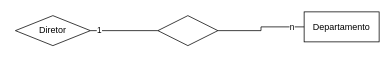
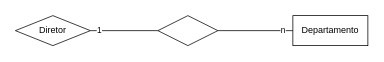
  <mxCell id="0" />
  <mxCell id="1" parent="0" />
  <mxCell id="2" style="edgeStyle=orthogonalEdgeStyle;rounded=0;orthogonalLoop=1;jettySize=auto;html=1;exitX=1;exitY=0.5;exitDx=0;exitDy=0;entryX=0;entryY=0.5;entryDx=0;entryDy=0;endArrow=none;endFill=0;" edge="1" parent="1" source="4" target="8"><mxGeometry relative="1" as="geometry" /></mxCell>
  <mxCell id="3" value="1" style="edgeLabel;html=1;align=center;verticalAlign=middle;resizable=0;points=[];" vertex="1" connectable="0" parent="2"><mxGeometry x="-0.789" y="1" relative="1" as="geometry"><mxPoint x="2" as="offset" /></mxGeometry></mxCell>
  <mxCell id="4" value="Diretor" style="rhombus;whiteSpace=wrap;html=1;align=center;" vertex="1" parent="1"><mxGeometry x="20" y="20" width="100" height="40" as="geometry" /></mxCell>
- <mxCell id="5" value="Departamento" style="whiteSpace=wrap;html=1;align=center;" vertex="1" parent="1"><mxGeometry x="405" y="15" width="100" height="40" as="geometry" /></mxCell>
+ <mxCell id="5" value="Departamento" style="whiteSpace=wrap;html=1;align=center;" vertex="1" parent="1"><mxGeometry x="390" y="20" width="100" height="40" as="geometry" /></mxCell>
  <mxCell id="6" style="edgeStyle=orthogonalEdgeStyle;rounded=0;orthogonalLoop=1;jettySize=auto;html=1;exitX=1;exitY=0.5;exitDx=0;exitDy=0;entryX=0;entryY=0.5;entryDx=0;entryDy=0;endArrow=none;endFill=0;" edge="1" parent="1" source="8" target="5"><mxGeometry relative="1" as="geometry" /></mxCell>
  <mxCell id="7" value="n" style="edgeLabel;html=1;align=center;verticalAlign=middle;resizable=0;points=[];" vertex="1" connectable="0" parent="6"><mxGeometry x="0.72" y="1" relative="1" as="geometry"><mxPoint as="offset" /></mxGeometry></mxCell>
  <mxCell id="8" value="" style="shape=rhombus;perimeter=rhombusPerimeter;whiteSpace=wrap;html=1;align=center;" vertex="1" parent="1"><mxGeometry x="210" y="20" width="80" height="40" as="geometry" /></mxCell>
